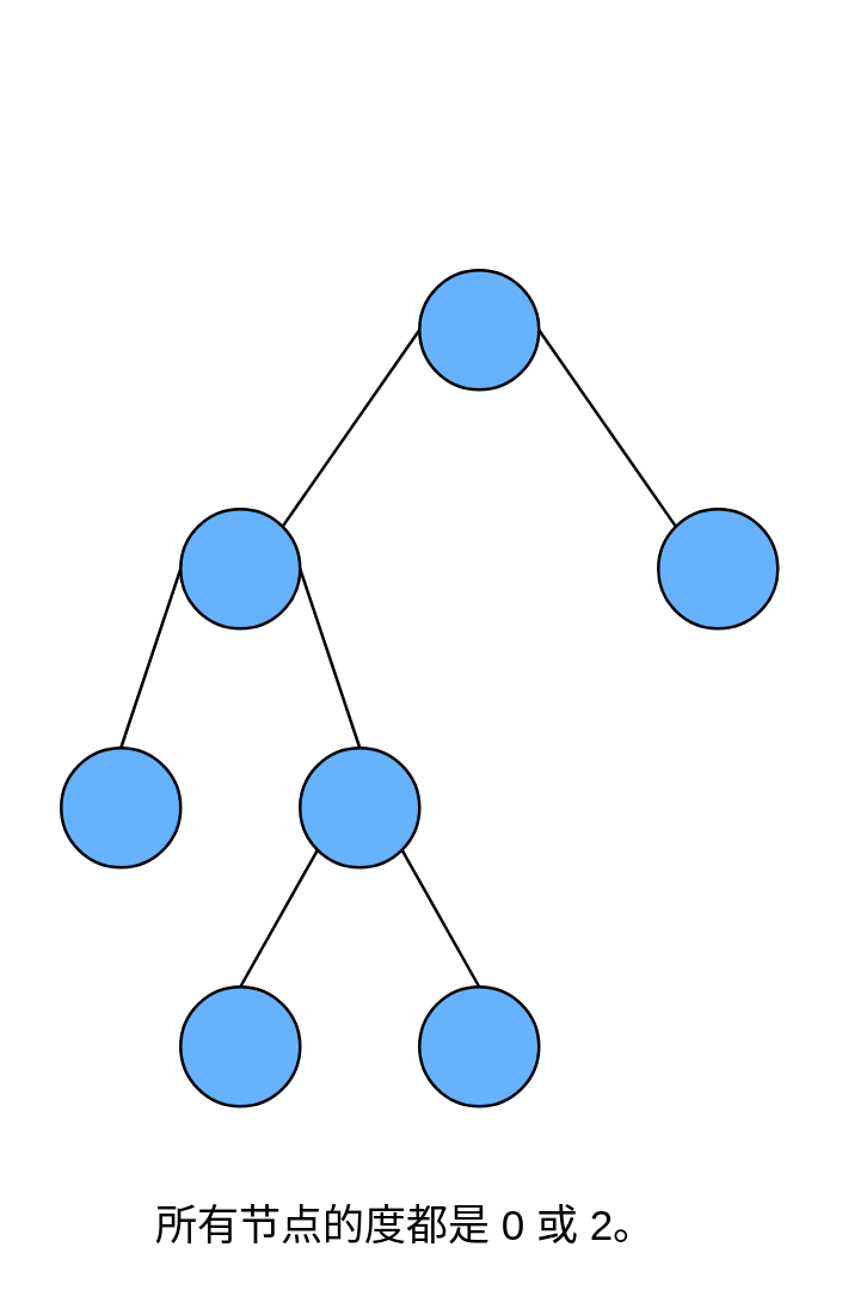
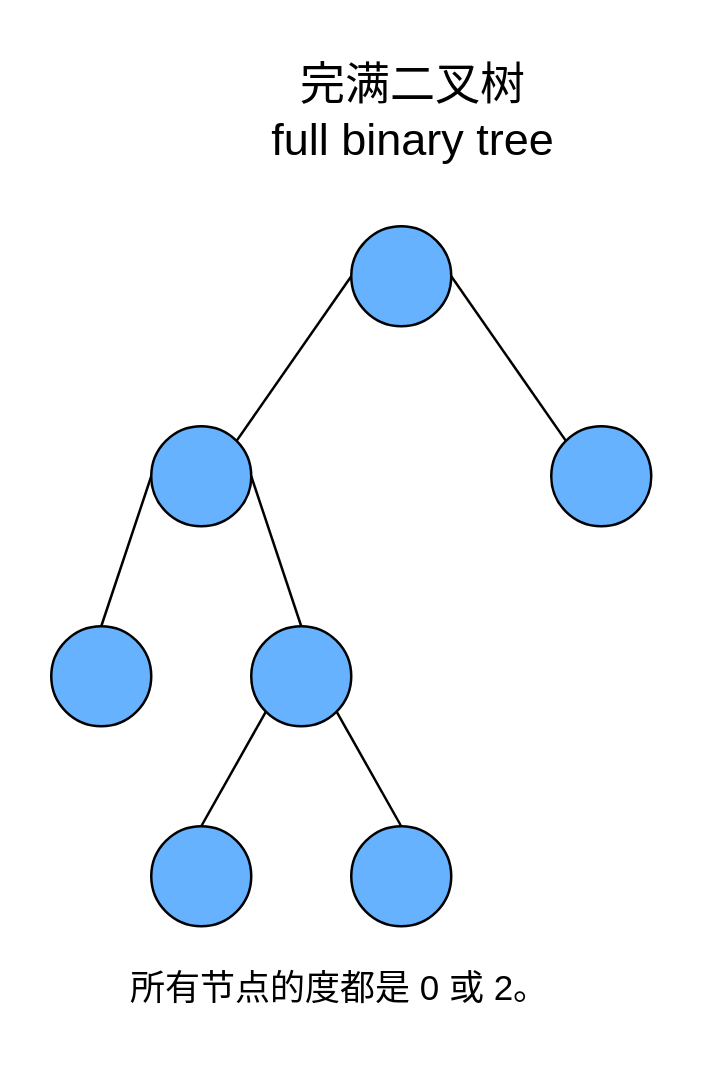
  <mxCell id="0" />
  <mxCell id="1" parent="0" />
  <mxCell id="2" style="edgeStyle=none;html=1;exitX=0;exitY=0.5;exitDx=0;exitDy=0;entryX=1;entryY=0;entryDx=0;entryDy=0;endArrow=none;endFill=0;" parent="1" source="4" target="7" edge="1"><mxGeometry relative="1" as="geometry" /></mxCell>
  <mxCell id="3" style="edgeStyle=none;html=1;exitX=1;exitY=0.5;exitDx=0;exitDy=0;entryX=0;entryY=0;entryDx=0;entryDy=0;endArrow=none;endFill=0;" parent="1" source="4" target="12" edge="1"><mxGeometry relative="1" as="geometry" /></mxCell>
  <mxCell id="4" value="" style="ellipse;whiteSpace=wrap;html=1;aspect=fixed;fillColor=#66B2FF;" parent="1" vertex="1"><mxGeometry x="140" y="90" width="40" height="40" as="geometry" /></mxCell>
  <mxCell id="5" style="edgeStyle=none;html=1;exitX=1;exitY=0.5;exitDx=0;exitDy=0;entryX=0.5;entryY=0;entryDx=0;entryDy=0;endArrow=none;endFill=0;" parent="1" source="7" target="10" edge="1"><mxGeometry relative="1" as="geometry" /></mxCell>
  <mxCell id="6" style="edgeStyle=none;html=1;exitX=0;exitY=0.5;exitDx=0;exitDy=0;entryX=0.5;entryY=0;entryDx=0;entryDy=0;endArrow=none;endFill=0;" parent="1" source="7" target="11" edge="1"><mxGeometry relative="1" as="geometry" /></mxCell>
  <mxCell id="7" value="" style="ellipse;whiteSpace=wrap;html=1;aspect=fixed;fillColor=#66B2FF;" parent="1" vertex="1"><mxGeometry x="60" y="170" width="40" height="40" as="geometry" /></mxCell>
  <mxCell id="8" style="edgeStyle=none;html=1;exitX=0;exitY=1;exitDx=0;exitDy=0;entryX=0.5;entryY=0;entryDx=0;entryDy=0;endArrow=none;endFill=0;" edge="1" parent="1" source="10" target="14"><mxGeometry relative="1" as="geometry" /></mxCell>
  <mxCell id="9" style="edgeStyle=none;html=1;exitX=1;exitY=1;exitDx=0;exitDy=0;entryX=0.5;entryY=0;entryDx=0;entryDy=0;endArrow=none;endFill=0;" edge="1" parent="1" source="10" target="15"><mxGeometry relative="1" as="geometry" /></mxCell>
  <mxCell id="10" value="" style="ellipse;whiteSpace=wrap;html=1;aspect=fixed;fillColor=#66B2FF;" parent="1" vertex="1"><mxGeometry x="100" y="250" width="40" height="40" as="geometry" /></mxCell>
  <mxCell id="11" value="&lt;span style=&quot;font-family: monospace; font-size: 0px; text-align: start; text-wrap-mode: nowrap;&quot;&gt;%3CmxGraphModel%3E%3Croot%3E%3CmxCell%20id%3D%220%22%2F%3E%3CmxCell%20id%3D%221%22%20parent%3D%220%22%2F%3E%3CmxCell%20id%3D%222%22%20value%3D%22%26lt%3Bfont%20style%3D%26quot%3Bfont-size%3A%2014px%3B%26quot%3B%26gt%3B%E6%9C%80%E5%BA%95%E5%B1%82%E8%8A%82%E7%82%B9%E9%9D%A0%E5%B7%A6%E5%A1%AB%E5%85%85%EF%BC%8C%E5%85%B6%E4%BB%96%E5%B1%82%E8%8A%82%E7%82%B9%E5%85%A8%E8%A2%AB%E5%A1%AB%E6%BB%A1%26lt%3B%2Ffont%26gt%3B%22%20style%3D%22text%3Bhtml%3D1%3Balign%3Dcenter%3BverticalAlign%3Dmiddle%3Bresizable%3D0%3Bpoints%3D%5B%5D%3Bautosize%3D1%3BstrokeColor%3Dnone%3BfillColor%3Dnone%3B%22%20vertex%3D%221%22%20parent%3D%221%22%3E%3CmxGeometry%20x%3D%22195%22%20y%3D%22338%22%20width%3D%22290%22%20height%3D%2230%22%20as%3D%22geometry%22%2F%3E%3C%2FmxCell%3E%3C%2Froot%3E%3C%2FmxGraphModel%3E&lt;/span&gt;" style="ellipse;whiteSpace=wrap;html=1;aspect=fixed;fillColor=#66B2FF;" parent="1" vertex="1"><mxGeometry x="20" y="250" width="40" height="40" as="geometry" /></mxCell>
  <mxCell id="12" value="" style="ellipse;whiteSpace=wrap;html=1;aspect=fixed;fillColor=#66B2FF;" parent="1" vertex="1"><mxGeometry x="220" y="170" width="40" height="40" as="geometry" /></mxCell>
+ <mxCell id="13" value="&lt;font style=&quot;font-size: 18px;&quot;&gt;完满二叉树&lt;/font&gt;&lt;div&gt;&lt;font style=&quot;font-size: 18px;&quot;&gt;full binary tree&lt;/font&gt;&lt;/div&gt;" style="text;html=1;align=center;verticalAlign=middle;whiteSpace=wrap;rounded=0;" parent="1" vertex="1"><mxGeometry x="90" y="20" width="150" height="50" as="geometry" /></mxCell>
  <mxCell id="14" value="" style="ellipse;whiteSpace=wrap;html=1;aspect=fixed;fillColor=#66B2FF;" vertex="1" parent="1"><mxGeometry x="60" y="330" width="40" height="40" as="geometry" /></mxCell>
  <mxCell id="15" value="" style="ellipse;whiteSpace=wrap;html=1;aspect=fixed;fillColor=#66B2FF;" vertex="1" parent="1"><mxGeometry x="140" y="330" width="40" height="40" as="geometry" /></mxCell>
- <mxCell id="16" value="&lt;font style=&quot;font-size: 14px;&quot;&gt;所有节点的度都是 0 或 2。&lt;/font&gt;" style="text;html=1;align=left;verticalAlign=middle;resizable=0;points=[];autosize=1;strokeColor=none;fillColor=none;" vertex="1" parent="1"><mxGeometry x="50" y="395" width="190" height="30" as="geometry" /></mxCell>
+ <mxCell id="16" value="&lt;font style=&quot;font-size: 14px;&quot;&gt;所有节点的度都是 0 或 2。&lt;/font&gt;" style="text;html=1;align=left;verticalAlign=middle;resizable=0;points=[];autosize=1;strokeColor=none;fillColor=none;" vertex="1" parent="1"><mxGeometry x="50" y="380" width="190" height="30" as="geometry" /></mxCell>
